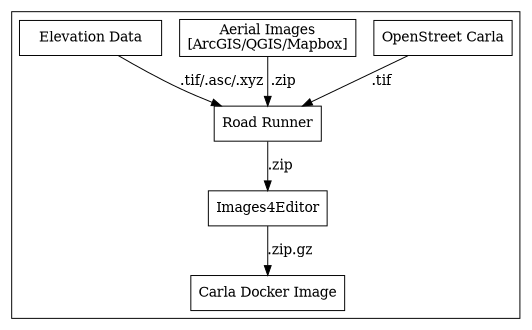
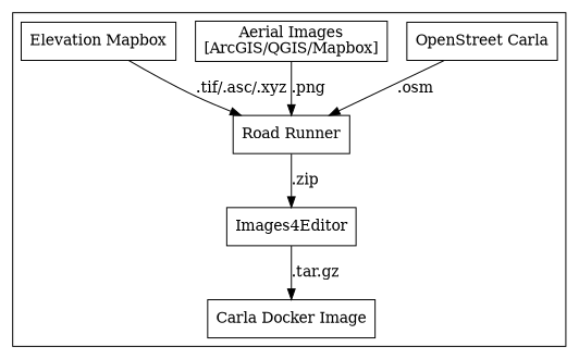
  digraph {
    rankdir=TB
    node [shape=box]
    n1 [label="OpenStreet Carla"]
    n2 [label="Road Runner"]
    n3 [label="Aerial Images\n[ArcGIS/QGIS/Mapbox]"]
-   n4 [label="Elevation Data"]
+   n4 [label="Elevation Mapbox"]
    n5 [label=Images4Editor]
    n6 [label="Carla Docker Image"]
    subgraph cluster_1 {
      n1
      n2
      n3
      n4
      n5
      n6
    }
-   n1 -> n2 [label=".tif"]
+   n1 -> n2 [label=".osm"]
    n2 -> n5 [label=".zip"]
-   n3 -> n2 [label=".zip"]
+   n3 -> n2 [label=".png"]
    n4 -> n2 [label=".tif/.asc/.xyz"]
-   n5 -> n6 [label=".zip.gz"]
+   n5 -> n6 [label=".tar.gz"]
  }
